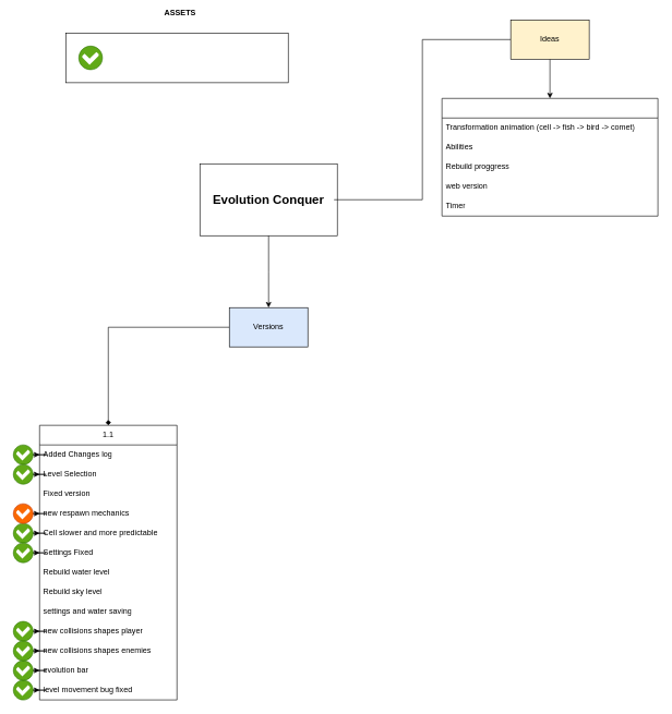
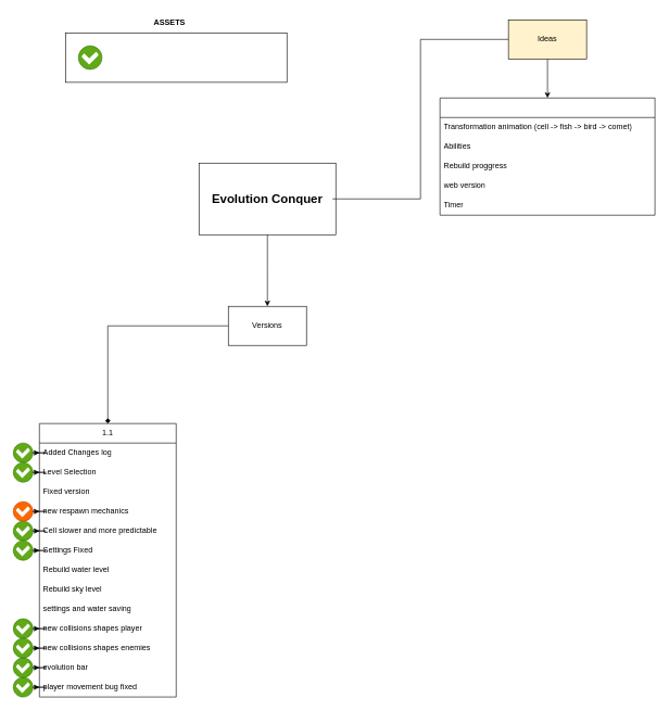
  <mxCell id="0" />
  <mxCell id="1" parent="0" />
  <mxCell id="2" value="" style="rounded=0;whiteSpace=wrap;html=1;" parent="1" vertex="1"><mxGeometry x="100" y="50" width="340" height="76" as="geometry" /></mxCell>
  <mxCell id="3" value="" style="rounded=0;whiteSpace=wrap;html=1;" parent="1" vertex="1"><mxGeometry x="305" y="250" width="210" height="110" as="geometry" /></mxCell>
  <mxCell id="4" style="edgeStyle=orthogonalEdgeStyle;rounded=0;orthogonalLoop=1;jettySize=auto;html=1;" parent="1" source="6" edge="1"><mxGeometry relative="1" as="geometry"><mxPoint x="410" y="470" as="targetPoint" /></mxGeometry></mxCell>
  <mxCell id="5" style="edgeStyle=orthogonalEdgeStyle;rounded=0;orthogonalLoop=1;jettySize=auto;html=1;entryX=0;entryY=0.5;entryDx=0;entryDy=0;endArrow=none;" parent="1" source="6" target="32" edge="1"><mxGeometry relative="1" as="geometry" /></mxCell>
  <mxCell id="6" value="Evolution Conquer" style="text;html=1;align=center;verticalAlign=middle;whiteSpace=wrap;rounded=0;fontStyle=1;fontSize=19;" parent="1" vertex="1"><mxGeometry x="310" y="250" width="200" height="110" as="geometry" /></mxCell>
  <mxCell id="7" value="" style="shadow=0;dashed=0;html=1;strokeColor=#2D7600;fillColor=#60a917;labelPosition=center;verticalLabelPosition=bottom;verticalAlign=top;align=center;outlineConnect=0;shape=mxgraph.veeam.checked;fontColor=#ffffff;" parent="1" vertex="1"><mxGeometry x="120" y="70" width="36" height="36" as="geometry" /></mxCell>
- <mxCell id="8" value="ASSETS" style="text;html=1;align=center;verticalAlign=middle;whiteSpace=wrap;rounded=0;fontStyle=1" parent="1" vertex="1"><mxGeometry x="245" y="5" width="60" height="30" as="geometry" /></mxCell>
+ <mxCell id="8" value="ASSETS" style="text;html=1;align=center;verticalAlign=middle;whiteSpace=wrap;rounded=0;fontStyle=1" parent="1" vertex="1"><mxGeometry x="230" y="20" width="60" height="30" as="geometry" /></mxCell>
  <mxCell id="9" style="edgeStyle=orthogonalEdgeStyle;rounded=0;orthogonalLoop=1;jettySize=auto;html=1;exitX=0;exitY=0.5;exitDx=0;exitDy=0;entryX=0.5;entryY=0;entryDx=0;entryDy=0;endArrow=diamond;" parent="1" source="10" target="11" edge="1"><mxGeometry relative="1" as="geometry"><mxPoint x="90" y="650" as="targetPoint" /></mxGeometry></mxCell>
- <mxCell id="10" value="Versions" style="rounded=0;whiteSpace=wrap;html=1;fillColor=#dae8fc;" parent="1" vertex="1"><mxGeometry x="350" y="470" width="120" height="60" as="geometry" /></mxCell>
+ <mxCell id="10" value="Versions" style="rounded=0;whiteSpace=wrap;html=1;" parent="1" vertex="1"><mxGeometry x="350" y="470" width="120" height="60" as="geometry" /></mxCell>
  <mxCell id="11" value="1.1" style="swimlane;fontStyle=0;childLayout=stackLayout;horizontal=1;startSize=30;horizontalStack=0;resizeParent=1;resizeParentMax=0;resizeLast=0;collapsible=1;marginBottom=0;whiteSpace=wrap;html=1;" parent="1" vertex="1"><mxGeometry x="60" y="650" width="210" height="420" as="geometry" /></mxCell>
  <mxCell id="12" value="Added Changes log" style="text;strokeColor=none;fillColor=none;align=left;verticalAlign=middle;spacingLeft=4;spacingRight=4;overflow=hidden;points=[[0,0.5],[1,0.5]];portConstraint=eastwest;rotatable=0;whiteSpace=wrap;html=1;" parent="11" vertex="1"><mxGeometry y="30" width="210" height="30" as="geometry" /></mxCell>
  <mxCell id="13" value="Level Selection" style="text;strokeColor=none;fillColor=none;align=left;verticalAlign=middle;spacingLeft=4;spacingRight=4;overflow=hidden;points=[[0,0.5],[1,0.5]];portConstraint=eastwest;rotatable=0;whiteSpace=wrap;html=1;" parent="11" vertex="1"><mxGeometry y="60" width="210" height="30" as="geometry" /></mxCell>
  <mxCell id="14" value="Fixed version" style="text;strokeColor=none;fillColor=none;align=left;verticalAlign=middle;spacingLeft=4;spacingRight=4;overflow=hidden;points=[[0,0.5],[1,0.5]];portConstraint=eastwest;rotatable=0;whiteSpace=wrap;html=1;" parent="11" vertex="1"><mxGeometry y="90" width="210" height="30" as="geometry" /></mxCell>
  <mxCell id="15" value="new respawn mechanics" style="text;strokeColor=none;fillColor=none;align=left;verticalAlign=middle;spacingLeft=4;spacingRight=4;overflow=hidden;points=[[0,0.5],[1,0.5]];portConstraint=eastwest;rotatable=0;whiteSpace=wrap;html=1;" parent="11" vertex="1"><mxGeometry y="120" width="210" height="30" as="geometry" /></mxCell>
  <mxCell id="16" value="Cell slower and more predictable" style="text;strokeColor=none;fillColor=none;align=left;verticalAlign=middle;spacingLeft=4;spacingRight=4;overflow=hidden;points=[[0,0.5],[1,0.5]];portConstraint=eastwest;rotatable=0;whiteSpace=wrap;html=1;" parent="11" vertex="1"><mxGeometry y="150" width="210" height="30" as="geometry" /></mxCell>
  <mxCell id="17" value="Settings Fixed" style="text;strokeColor=none;fillColor=none;align=left;verticalAlign=middle;spacingLeft=4;spacingRight=4;overflow=hidden;points=[[0,0.5],[1,0.5]];portConstraint=eastwest;rotatable=0;whiteSpace=wrap;html=1;" parent="11" vertex="1"><mxGeometry y="180" width="210" height="30" as="geometry" /></mxCell>
  <mxCell id="18" value="Rebuild water level" style="text;strokeColor=none;fillColor=none;align=left;verticalAlign=middle;spacingLeft=4;spacingRight=4;overflow=hidden;points=[[0,0.5],[1,0.5]];portConstraint=eastwest;rotatable=0;whiteSpace=wrap;html=1;" parent="11" vertex="1"><mxGeometry y="210" width="210" height="30" as="geometry" /></mxCell>
  <mxCell id="19" value="Rebuild sky level" style="text;strokeColor=none;fillColor=none;align=left;verticalAlign=middle;spacingLeft=4;spacingRight=4;overflow=hidden;points=[[0,0.5],[1,0.5]];portConstraint=eastwest;rotatable=0;whiteSpace=wrap;html=1;" parent="11" vertex="1"><mxGeometry y="240" width="210" height="30" as="geometry" /></mxCell>
  <mxCell id="20" value="settings and water saving" style="text;strokeColor=none;fillColor=none;align=left;verticalAlign=middle;spacingLeft=4;spacingRight=4;overflow=hidden;points=[[0,0.5],[1,0.5]];portConstraint=eastwest;rotatable=0;whiteSpace=wrap;html=1;" parent="11" vertex="1"><mxGeometry y="270" width="210" height="30" as="geometry" /></mxCell>
  <mxCell id="21" value="new collisions shapes player" style="text;strokeColor=none;fillColor=none;align=left;verticalAlign=middle;spacingLeft=4;spacingRight=4;overflow=hidden;points=[[0,0.5],[1,0.5]];portConstraint=eastwest;rotatable=0;whiteSpace=wrap;html=1;" parent="11" vertex="1"><mxGeometry y="300" width="210" height="30" as="geometry" /></mxCell>
  <mxCell id="22" value="new collisions shapes enemies" style="text;strokeColor=none;fillColor=none;align=left;verticalAlign=middle;spacingLeft=4;spacingRight=4;overflow=hidden;points=[[0,0.5],[1,0.5]];portConstraint=eastwest;rotatable=0;whiteSpace=wrap;html=1;" parent="11" vertex="1"><mxGeometry y="330" width="210" height="30" as="geometry" /></mxCell>
  <mxCell id="23" value="evolution bar" style="text;strokeColor=none;fillColor=none;align=left;verticalAlign=middle;spacingLeft=4;spacingRight=4;overflow=hidden;points=[[0,0.5],[1,0.5]];portConstraint=eastwest;rotatable=0;whiteSpace=wrap;html=1;" parent="11" vertex="1"><mxGeometry y="360" width="210" height="30" as="geometry" /></mxCell>
- <mxCell id="24" value="level movement bug fixed" style="text;strokeColor=none;fillColor=none;align=left;verticalAlign=middle;spacingLeft=4;spacingRight=4;overflow=hidden;points=[[0,0.5],[1,0.5]];portConstraint=eastwest;rotatable=0;whiteSpace=wrap;html=1;" parent="11" vertex="1"><mxGeometry y="390" width="210" height="30" as="geometry" /></mxCell>
+ <mxCell id="24" value="player movement bug fixed" style="text;strokeColor=none;fillColor=none;align=left;verticalAlign=middle;spacingLeft=4;spacingRight=4;overflow=hidden;points=[[0,0.5],[1,0.5]];portConstraint=eastwest;rotatable=0;whiteSpace=wrap;html=1;" parent="11" vertex="1"><mxGeometry y="390" width="210" height="30" as="geometry" /></mxCell>
  <mxCell id="25" style="edgeStyle=orthogonalEdgeStyle;rounded=0;orthogonalLoop=1;jettySize=auto;html=1;entryX=0;entryY=0.5;entryDx=0;entryDy=0;" parent="1" source="26" target="12" edge="1"><mxGeometry relative="1" as="geometry" /></mxCell>
  <mxCell id="26" value="" style="shadow=0;dashed=0;html=1;strokeColor=#2D7600;fillColor=#60a917;labelPosition=center;verticalLabelPosition=bottom;verticalAlign=top;align=center;outlineConnect=0;shape=mxgraph.veeam.checked;fontColor=#ffffff;" parent="1" vertex="1"><mxGeometry x="20" y="680" width="30" height="30" as="geometry" /></mxCell>
  <mxCell id="27" style="edgeStyle=orthogonalEdgeStyle;rounded=0;orthogonalLoop=1;jettySize=auto;html=1;entryX=0;entryY=0.5;entryDx=0;entryDy=0;" parent="1" source="28" target="13" edge="1"><mxGeometry relative="1" as="geometry" /></mxCell>
  <mxCell id="28" value="" style="shadow=0;dashed=0;html=1;strokeColor=#2D7600;fillColor=#60a917;labelPosition=center;verticalLabelPosition=bottom;verticalAlign=top;align=center;outlineConnect=0;shape=mxgraph.veeam.checked;fontColor=#ffffff;" parent="1" vertex="1"><mxGeometry x="20" y="710" width="30" height="30" as="geometry" /></mxCell>
  <mxCell id="29" style="edgeStyle=orthogonalEdgeStyle;rounded=0;orthogonalLoop=1;jettySize=auto;html=1;entryX=0;entryY=0.5;entryDx=0;entryDy=0;" parent="1" source="30" target="21" edge="1"><mxGeometry relative="1" as="geometry" /></mxCell>
  <mxCell id="30" value="" style="shadow=0;dashed=0;html=1;strokeColor=#2D7600;fillColor=#60a917;labelPosition=center;verticalLabelPosition=bottom;verticalAlign=top;align=center;outlineConnect=0;shape=mxgraph.veeam.checked;fontColor=#ffffff;" parent="1" vertex="1"><mxGeometry x="20" y="950" width="30" height="30" as="geometry" /></mxCell>
  <mxCell id="31" style="edgeStyle=orthogonalEdgeStyle;rounded=0;orthogonalLoop=1;jettySize=auto;html=1;entryX=0.5;entryY=0;entryDx=0;entryDy=0;" parent="1" source="32" target="33" edge="1"><mxGeometry relative="1" as="geometry" /></mxCell>
  <mxCell id="32" value="Ideas" style="rounded=0;whiteSpace=wrap;html=1;fillColor=#fff2cc;" parent="1" vertex="1"><mxGeometry x="780" y="30" width="120" height="60" as="geometry" /></mxCell>
  <mxCell id="33" value="" style="swimlane;fontStyle=0;childLayout=stackLayout;horizontal=1;startSize=30;horizontalStack=0;resizeParent=1;resizeParentMax=0;resizeLast=0;collapsible=1;marginBottom=0;whiteSpace=wrap;html=1;" parent="1" vertex="1"><mxGeometry x="675" y="150" width="330" height="180" as="geometry" /></mxCell>
  <mxCell id="34" value="Transformation animation (cell -&amp;gt; fish -&amp;gt; bird -&amp;gt; comet)" style="text;strokeColor=none;fillColor=none;align=left;verticalAlign=middle;spacingLeft=4;spacingRight=4;overflow=hidden;points=[[0,0.5],[1,0.5]];portConstraint=eastwest;rotatable=0;whiteSpace=wrap;html=1;" parent="33" vertex="1"><mxGeometry y="30" width="330" height="30" as="geometry" /></mxCell>
  <mxCell id="35" value="Abilities" style="text;strokeColor=none;fillColor=none;align=left;verticalAlign=middle;spacingLeft=4;spacingRight=4;overflow=hidden;points=[[0,0.5],[1,0.5]];portConstraint=eastwest;rotatable=0;whiteSpace=wrap;html=1;" parent="33" vertex="1"><mxGeometry y="60" width="330" height="30" as="geometry" /></mxCell>
  <mxCell id="36" value="Rebuild proggress" style="text;strokeColor=none;fillColor=none;align=left;verticalAlign=middle;spacingLeft=4;spacingRight=4;overflow=hidden;points=[[0,0.5],[1,0.5]];portConstraint=eastwest;rotatable=0;whiteSpace=wrap;html=1;" parent="33" vertex="1"><mxGeometry y="90" width="330" height="30" as="geometry" /></mxCell>
  <mxCell id="37" value="web version" style="text;strokeColor=none;fillColor=none;align=left;verticalAlign=middle;spacingLeft=4;spacingRight=4;overflow=hidden;points=[[0,0.5],[1,0.5]];portConstraint=eastwest;rotatable=0;whiteSpace=wrap;html=1;" parent="33" vertex="1"><mxGeometry y="120" width="330" height="30" as="geometry" /></mxCell>
  <mxCell id="38" value="Timer" style="text;strokeColor=none;fillColor=none;align=left;verticalAlign=middle;spacingLeft=4;spacingRight=4;overflow=hidden;points=[[0,0.5],[1,0.5]];portConstraint=eastwest;rotatable=0;whiteSpace=wrap;html=1;" parent="33" vertex="1"><mxGeometry y="150" width="330" height="30" as="geometry" /></mxCell>
  <mxCell id="39" style="edgeStyle=orthogonalEdgeStyle;rounded=0;orthogonalLoop=1;jettySize=auto;html=1;entryX=0;entryY=0.5;entryDx=0;entryDy=0;" parent="1" source="40" target="16" edge="1"><mxGeometry relative="1" as="geometry" /></mxCell>
  <mxCell id="40" value="" style="shadow=0;dashed=0;html=1;strokeColor=#2D7600;fillColor=#60a917;labelPosition=center;verticalLabelPosition=bottom;verticalAlign=top;align=center;outlineConnect=0;shape=mxgraph.veeam.checked;fontColor=#ffffff;" parent="1" vertex="1"><mxGeometry x="20" y="800" width="30" height="30" as="geometry" /></mxCell>
  <mxCell id="41" style="edgeStyle=orthogonalEdgeStyle;rounded=0;orthogonalLoop=1;jettySize=auto;html=1;entryX=0;entryY=0.5;entryDx=0;entryDy=0;" parent="1" source="42" target="24" edge="1"><mxGeometry relative="1" as="geometry" /></mxCell>
  <mxCell id="42" value="" style="shadow=0;dashed=0;html=1;strokeColor=#2D7600;fillColor=#60a917;labelPosition=center;verticalLabelPosition=bottom;verticalAlign=top;align=center;outlineConnect=0;shape=mxgraph.veeam.checked;fontColor=#ffffff;" parent="1" vertex="1"><mxGeometry x="20" y="1040" width="30" height="30" as="geometry" /></mxCell>
  <mxCell id="43" style="edgeStyle=orthogonalEdgeStyle;rounded=0;orthogonalLoop=1;jettySize=auto;html=1;" parent="1" source="44" target="23" edge="1"><mxGeometry relative="1" as="geometry" /></mxCell>
  <mxCell id="44" value="" style="shadow=0;dashed=0;html=1;strokeColor=#2D7600;fillColor=#60a917;labelPosition=center;verticalLabelPosition=bottom;verticalAlign=top;align=center;outlineConnect=0;shape=mxgraph.veeam.checked;fontColor=#ffffff;" parent="1" vertex="1"><mxGeometry x="20" y="1010" width="30" height="30" as="geometry" /></mxCell>
  <mxCell id="45" style="edgeStyle=orthogonalEdgeStyle;rounded=0;orthogonalLoop=1;jettySize=auto;html=1;" parent="1" source="46" target="22" edge="1"><mxGeometry relative="1" as="geometry" /></mxCell>
  <mxCell id="46" value="" style="shadow=0;dashed=0;html=1;strokeColor=#2D7600;fillColor=#60a917;labelPosition=center;verticalLabelPosition=bottom;verticalAlign=top;align=center;outlineConnect=0;shape=mxgraph.veeam.checked;fontColor=#ffffff;" parent="1" vertex="1"><mxGeometry x="20" y="980" width="30" height="30" as="geometry" /></mxCell>
  <mxCell id="47" style="edgeStyle=orthogonalEdgeStyle;rounded=0;orthogonalLoop=1;jettySize=auto;html=1;" edge="1" parent="1" source="48" target="17"><mxGeometry relative="1" as="geometry" /></mxCell>
  <mxCell id="48" value="" style="shadow=0;dashed=0;html=1;strokeColor=#2D7600;fillColor=#60a917;labelPosition=center;verticalLabelPosition=bottom;verticalAlign=top;align=center;outlineConnect=0;shape=mxgraph.veeam.checked;fontColor=#ffffff;" vertex="1" parent="1"><mxGeometry x="20" y="830" width="30" height="30" as="geometry" /></mxCell>
  <mxCell id="49" style="edgeStyle=orthogonalEdgeStyle;rounded=0;orthogonalLoop=1;jettySize=auto;html=1;" edge="1" parent="1" source="50" target="15"><mxGeometry relative="1" as="geometry" /></mxCell>
  <mxCell id="50" value="" style="shadow=0;dashed=0;html=1;strokeColor=#C73500;fillColor=#fa6800;labelPosition=center;verticalLabelPosition=bottom;verticalAlign=top;align=center;outlineConnect=0;shape=mxgraph.veeam.checked;fontColor=#000000;" vertex="1" parent="1"><mxGeometry x="20" y="770" width="30" height="30" as="geometry" /></mxCell>
